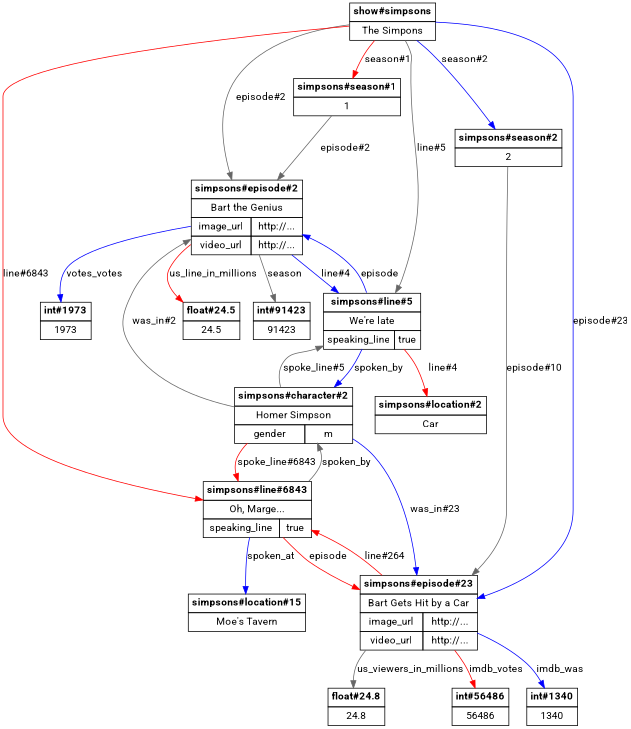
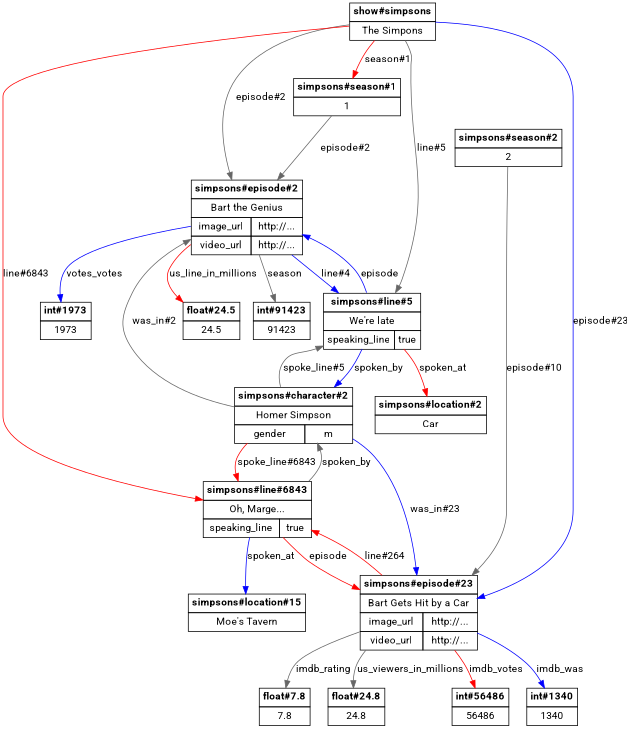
  digraph {
    fontname=Roboto
    node [fontname=Roboto margin=0 shape=none]
    edge [color=gray40 fontname=Roboto]
    n1 [label=<     <TABLE BORDER="0" CELLBORDER="1" CELLSPACING="0" CELLPADDING="4">       <TR><TD COLSPAN="2"><B>show#simpsons</B></TD></TR>       <TR><TD COLSPAN="2">The Simpons</TD></TR>     </TABLE>>]
    n2 [label=<     <TABLE BORDER="0" CELLBORDER="1" CELLSPACING="0" CELLPADDING="4">       <TR><TD COLSPAN="2"><B>simpsons#episode#2</B></TD></TR>       <TR><TD COLSPAN="2">Bart the Genius</TD></TR>       <TR>         <TD>image_url</TD>         <TD>http://...</TD>       </TR>       <TR>         <TD>video_url</TD>         <TD>http://...</TD>       </TR>     </TABLE>>]
    n3 [label=<     <TABLE BORDER="0" CELLBORDER="1" CELLSPACING="0" CELLPADDING="4">       <TR><TD COLSPAN="2"><B>simpsons#episode#23</B></TD></TR>       <TR><TD COLSPAN="2">Bart Gets Hit by a Car</TD></TR>       <TR>         <TD>image_url</TD>         <TD>http://...</TD>       </TR>       <TR>         <TD>video_url</TD>         <TD>http://...</TD>       </TR>     </TABLE>>]
    n4 [label=<     <TABLE BORDER="0" CELLBORDER="1" CELLSPACING="0" CELLPADDING="4">       <TR><TD COLSPAN="2"><B>simpsons#line#5</B></TD></TR>       <TR><TD COLSPAN="2">We're late</TD></TR>       <TR>         <TD>speaking_line</TD>         <TD>true</TD>       </TR>     </TABLE>>]
    n5 [label=<     <TABLE BORDER="0" CELLBORDER="1" CELLSPACING="0" CELLPADDING="4">       <TR><TD COLSPAN="2"><B>simpsons#line#6843</B></TD></TR>       <TR><TD COLSPAN="2">Oh, Marge...</TD></TR>       <TR>         <TD>speaking_line</TD>         <TD>true</TD>       </TR>     </TABLE>>]
    n6 [label=<     <TABLE BORDER="0" CELLBORDER="1" CELLSPACING="0" CELLPADDING="4">       <TR><TD COLSPAN="2"><B>simpsons#season#1</B></TD></TR>       <TR><TD COLSPAN="2">1</TD></TR>     </TABLE>>]
    n7 [label=<     <TABLE BORDER="0" CELLBORDER="1" CELLSPACING="0" CELLPADDING="4">       <TR><TD COLSPAN="2"><B>simpsons#season#2</B></TD></TR>       <TR><TD COLSPAN="2">2</TD></TR>     </TABLE>>]
    n8 [label=<     <TABLE BORDER="0" CELLBORDER="1" CELLSPACING="0" CELLPADDING="4">       <TR><TD COLSPAN="2"><B>float#24.5</B></TD></TR>       <TR><TD COLSPAN="2">24.5</TD></TR>     </TABLE>>]
    n9 [label=<     <TABLE BORDER="0" CELLBORDER="1" CELLSPACING="0" CELLPADDING="4">       <TR><TD COLSPAN="2"><B>int#91423</B></TD></TR>       <TR><TD COLSPAN="2">91423</TD></TR>     </TABLE>>]
    n10 [label=<     <TABLE BORDER="0" CELLBORDER="1" CELLSPACING="0" CELLPADDING="4">       <TR><TD COLSPAN="2"><B>int#1973</B></TD></TR>       <TR><TD COLSPAN="2">1973</TD></TR>     </TABLE>>]
+   n11 [label=<     <TABLE BORDER="0" CELLBORDER="1" CELLSPACING="0" CELLPADDING="4">       <TR><TD COLSPAN="2"><B>float#7.8</B></TD></TR>       <TR><TD COLSPAN="2">7.8</TD></TR>     </TABLE>>]
    n12 [label=<     <TABLE BORDER="0" CELLBORDER="1" CELLSPACING="0" CELLPADDING="4">       <TR><TD COLSPAN="2"><B>float#24.8</B></TD></TR>       <TR><TD COLSPAN="2">24.8</TD></TR>     </TABLE>>]
    n13 [label=<     <TABLE BORDER="0" CELLBORDER="1" CELLSPACING="0" CELLPADDING="4">       <TR><TD COLSPAN="2"><B>int#56486</B></TD></TR>       <TR><TD COLSPAN="2">56486</TD></TR>     </TABLE>>]
    n14 [label=<     <TABLE BORDER="0" CELLBORDER="1" CELLSPACING="0" CELLPADDING="4">       <TR><TD COLSPAN="2"><B>int#1340</B></TD></TR>       <TR><TD COLSPAN="2">1340</TD></TR>     </TABLE>>]
    n15 [label=<     <TABLE BORDER="0" CELLBORDER="1" CELLSPACING="0" CELLPADDING="4">       <TR><TD COLSPAN="2"><B>simpsons#character#2</B></TD></TR>       <TR><TD COLSPAN="2">Homer Simpson</TD></TR>       <TR>         <TD>gender</TD>         <TD>m</TD>       </TR>     </TABLE>>]
    n16 [label=<     <TABLE BORDER="0" CELLBORDER="1" CELLSPACING="0" CELLPADDING="4">       <TR><TD COLSPAN="2"><B>simpsons#location#2</B></TD></TR>       <TR><TD COLSPAN="2">Car</TD></TR>     </TABLE>>]
    n17 [label=<     <TABLE BORDER="0" CELLBORDER="1" CELLSPACING="0" CELLPADDING="4">       <TR><TD COLSPAN="2"><B>simpsons#location#15</B></TD></TR>       <TR><TD COLSPAN="2">Moe's Tavern</TD></TR>     </TABLE>>]
    n1 -> n2 [label="episode#2"]
    n1 -> n3 [color=blue label="episode#23"]
    n1 -> n4 [label="line#5"]
    n1 -> n5 [color=red label="line#6843"]
    n1 -> n6 [color=red label="season#1"]
-   n1 -> n7 [color=blue label="season#2"]
    n2 -> n4 [color=blue label="line#4"]
    n2 -> n8 [color=red label=us_line_in_millions]
    n2 -> n9 [label=season]
    n2 -> n10 [color=blue label=votes_votes]
    n3 -> n5 [color=red label="line#264"]
+   n3 -> n11 [label=imdb_rating]
    n3 -> n12 [label=us_viewers_in_millions]
    n3 -> n13 [color=red label=imdb_votes]
    n3 -> n14 [color=blue label=imdb_was]
    n4 -> n2 [color=blue label=episode]
    n4 -> n15 [color=blue label=spoken_by]
-   n4 -> n16 [color=red label="line#4"]
+   n4 -> n16 [color=red label=spoken_at]
    n5 -> n3 [color=red label=episode]
    n5 -> n15 [label=spoken_by]
    n5 -> n17 [color=blue label=spoken_at]
    n6 -> n2 [label="episode#2"]
    n7 -> n3 [label="episode#10"]
    n15 -> n2 [label="was_in#2"]
    n15 -> n3 [color=blue label="was_in#23"]
    n15 -> n4 [label="spoke_line#5"]
    n15 -> n5 [color=red label="spoke_line#6843"]
  }
